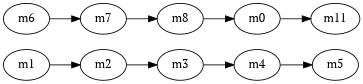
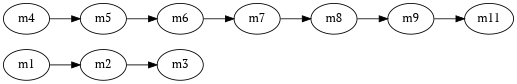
  digraph {
    fontname="PT Serif"
    rankdir=LR
    node [fontname="PT Serif" group=master]
    edge [fontname="PT Serif"]
    m1
    m2
    m3
    m4
    m5
    m6
    m7
    m8
-   m9 [label=m0]
+   m9
    n10 [label=m11]
    m1 -> m2
    m2 -> m3
-   m3 -> m4
    m4 -> m5
+   m5 -> m6
    m6 -> m7
    m7 -> m8
    m8 -> m9
    m9 -> n10
  }
